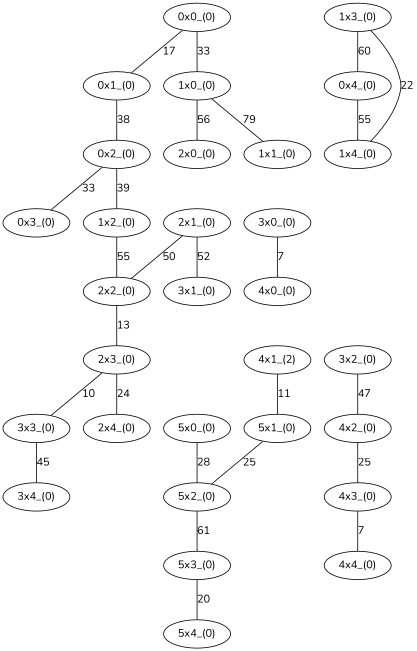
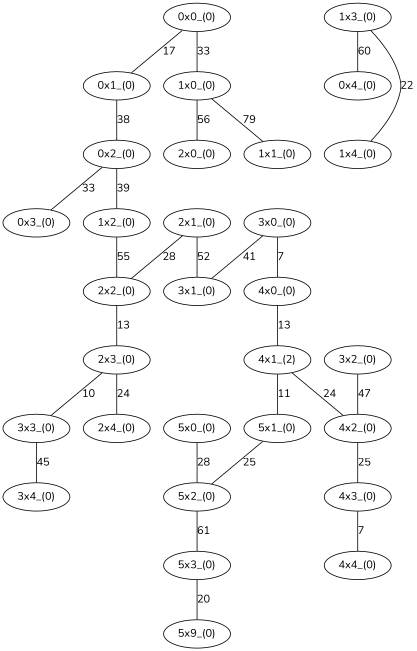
  graph {
    fontname=Nunito
    node [fontname=Nunito kruskal=4 weight=0]
    edge [fontname=Nunito weight=33]
    "0x0_(0)"
    "0x1_(0)"
    "1x0_(0)"
    "0x2_(0)"
    "1x1_(0)"
    "2x0_(0)"
    "0x3_(0)"
    "1x2_(0)"
    "2x2_(0)"
    "0x4_(0)"
    "1x4_(0)"
    "2x3_(0)"
    "1x3_(0)"
    "2x4_(0)"
    "3x3_(0)"
    "2x1_(0)"
    "3x1_(0)"
    "3x4_(0)"
    "3x0_(0)"
    "4x0_(0)"
    n21 [label="4x1_(2)"]
    "3x2_(0)"
    "4x2_(0)"
    "4x3_(0)"
    "5x1_(0)"
    "5x2_(0)"
    "4x4_(0)"
    "5x0_(0)"
    "5x3_(0)"
-   "5x4_(0)"
+   "5x4_(0)" [label="5x9_(0)"]
    "0x0_(0)" -- "0x1_(0)" [label=17 weight=17]
    "0x0_(0)" -- "1x0_(0)" [label=33]
    "0x1_(0)" -- "0x2_(0)" [label=38 weight=38]
    "1x0_(0)" -- "1x1_(0)" [label=79 weight=29]
    "1x0_(0)" -- "2x0_(0)" [label=56 weight=56]
    "0x2_(0)" -- "0x3_(0)" [label=33]
    "0x2_(0)" -- "1x2_(0)" [label=39 weight=39]
    "1x2_(0)" -- "2x2_(0)" [label=55 weight=55]
    "2x2_(0)" -- "2x3_(0)" [label=13 weight=13]
-   "0x4_(0)" -- "1x4_(0)" [label=55 weight=55]
    "2x3_(0)" -- "2x4_(0)" [label=24 weight=24]
    "2x3_(0)" -- "3x3_(0)" [label=10 weight=10]
    "1x3_(0)" -- "0x4_(0)" [label=60 weight=60]
    "1x3_(0)" -- "1x4_(0)" [label=22 weight=22]
    "3x3_(0)" -- "3x4_(0)" [label=45 weight=45]
-   "2x1_(0)" -- "2x2_(0)" [label=50 weight=50]
+   "2x1_(0)" -- "2x2_(0)" [label=28 weight=50]
    "2x1_(0)" -- "3x1_(0)" [label=52 weight=52]
+   "3x0_(0)" -- "3x1_(0)" [label=41 weight=41]
    "3x0_(0)" -- "4x0_(0)" [label=7 weight=7]
+   "4x0_(0)" -- n21 [label=13 weight=13]
+   n21 -- "4x2_(0)" [label=24 weight=24]
    n21 -- "5x1_(0)" [label=11 weight=11]
    "3x2_(0)" -- "4x2_(0)" [label=47 weight=47]
    "4x2_(0)" -- "4x3_(0)" [label=25 weight=20]
    "4x3_(0)" -- "4x4_(0)" [label=7 weight=7]
    "5x1_(0)" -- "5x2_(0)" [label=25 weight=25]
    "5x2_(0)" -- "5x3_(0)" [label=61 weight=61]
    "5x0_(0)" -- "5x2_(0)" [label=28 weight=28]
    "5x3_(0)" -- "5x4_(0)" [label=20 weight=20]
  }
